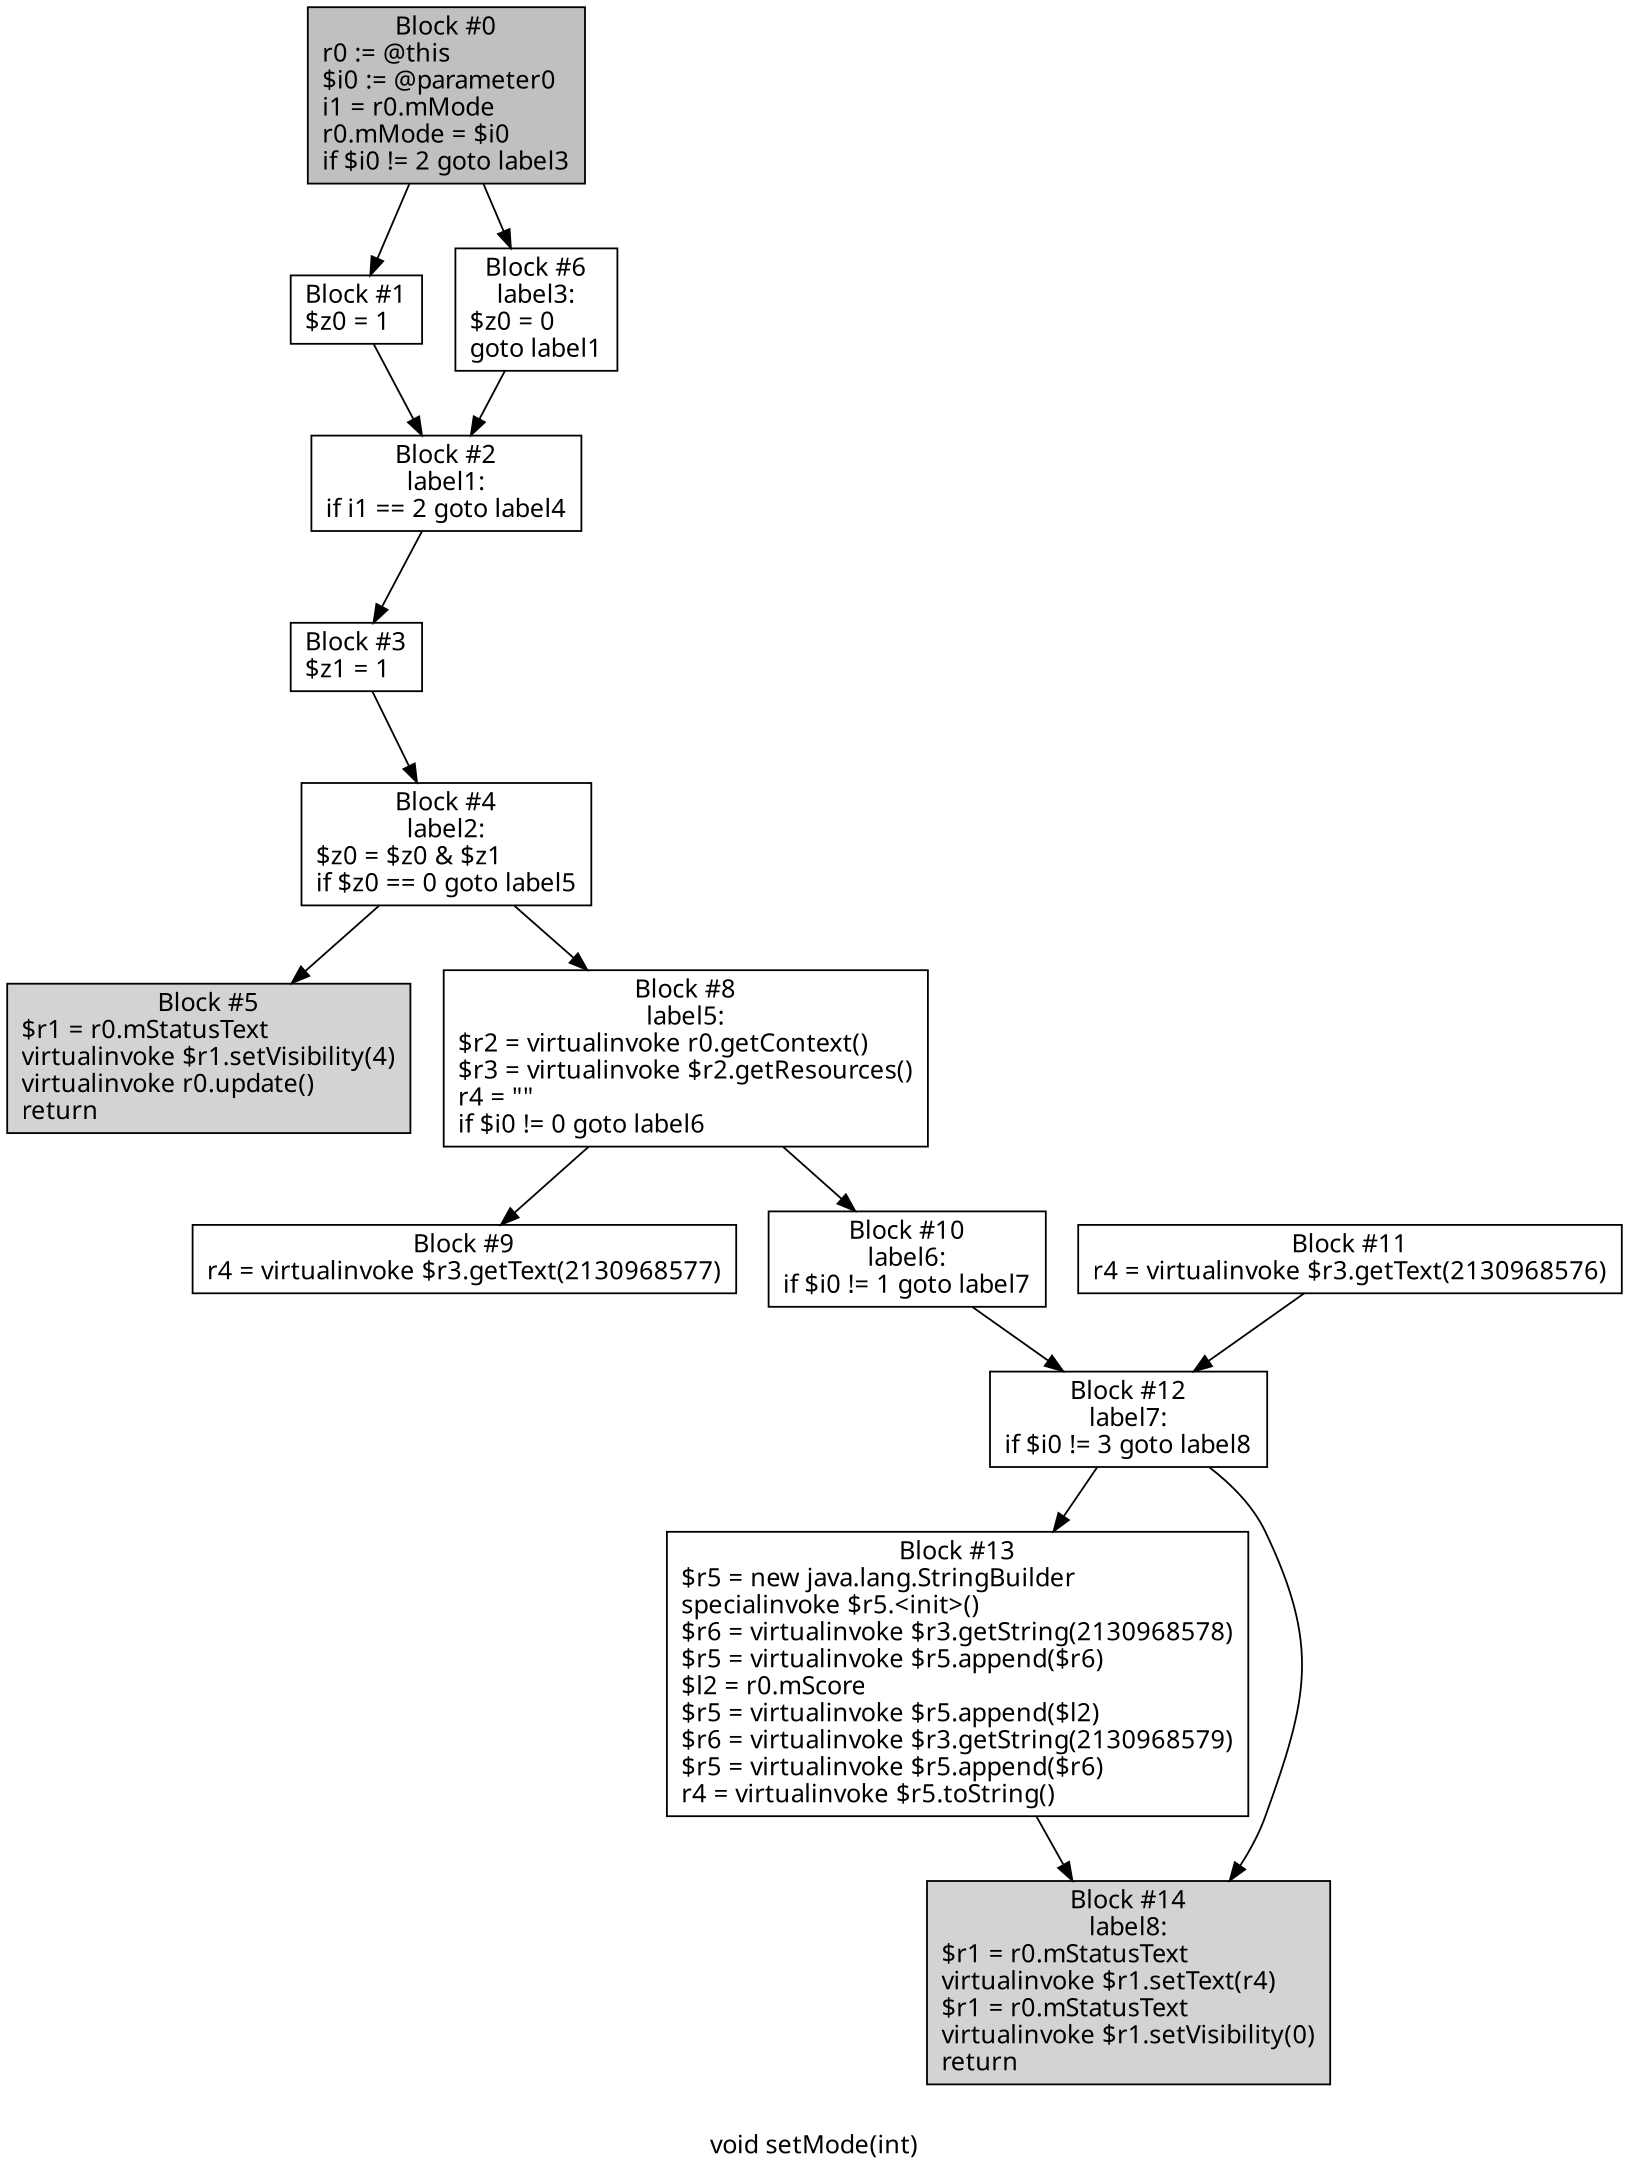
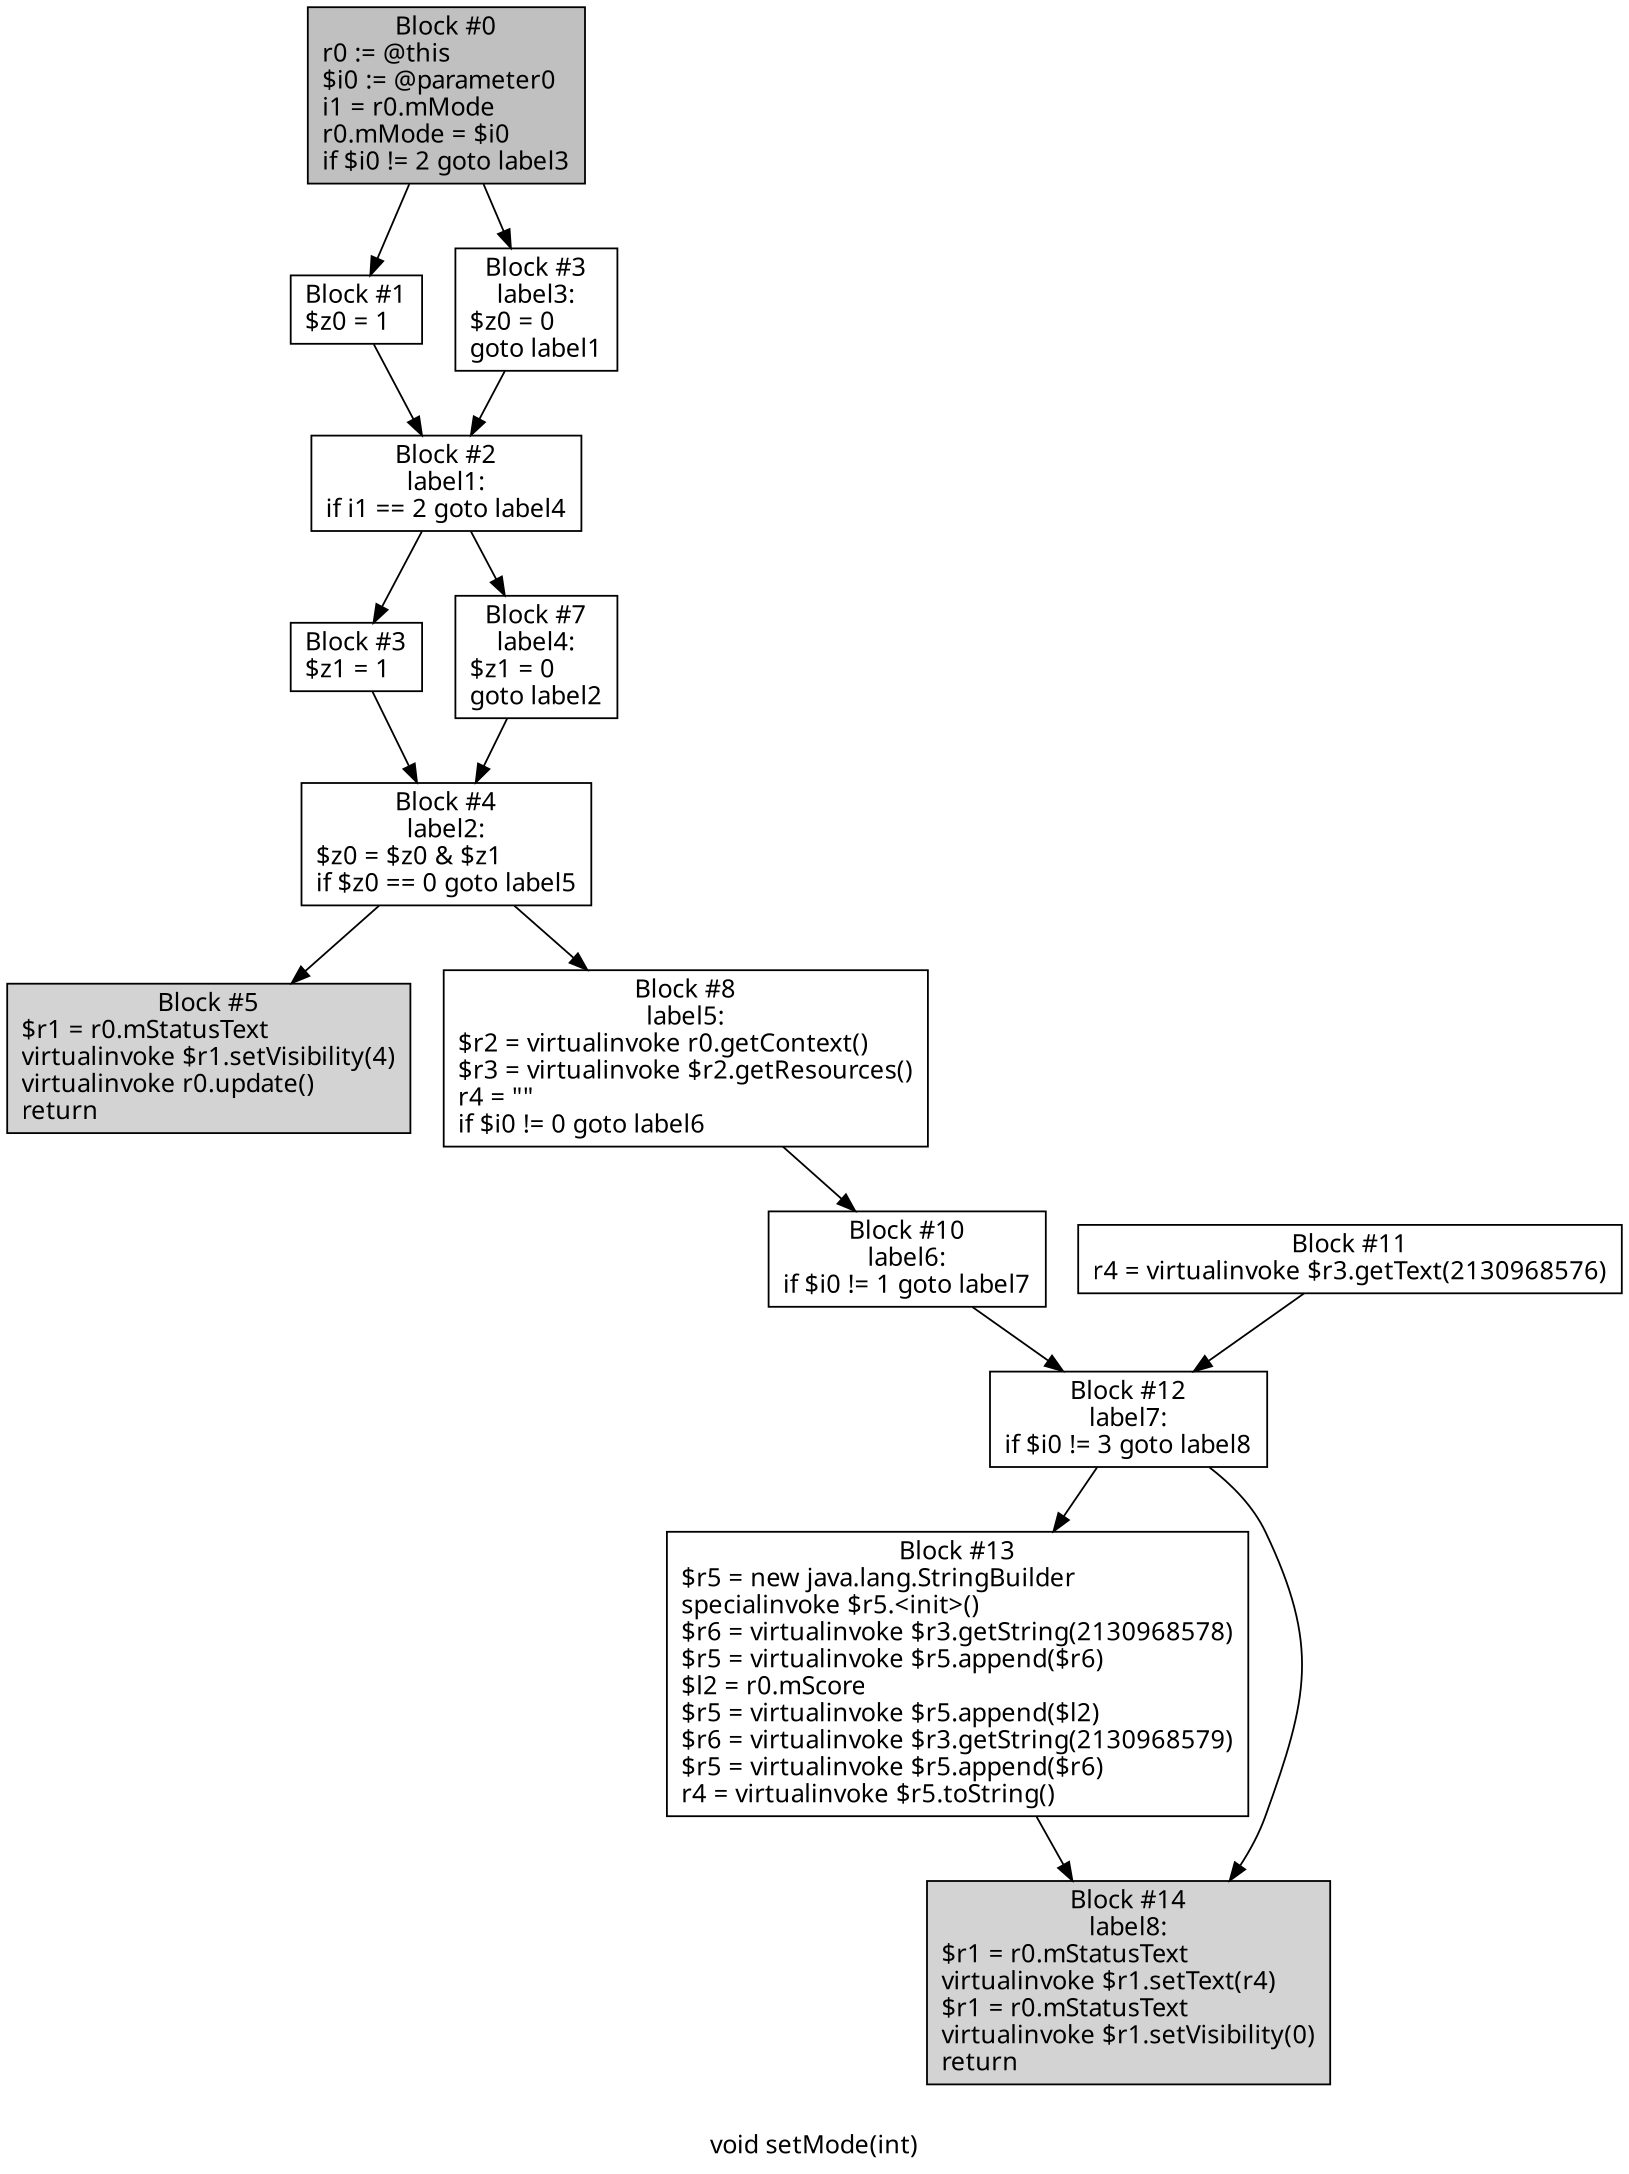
  digraph {
    fontname="Noto Sans"
    label="void setMode(int)"
    node [fontname="Noto Sans" shape=box]
    edge [fontname="Noto Sans"]
    n1 [fillcolor=gray label="Block #0\nr0 := @this\l$i0 := @parameter0\li1 = r0.mMode\lr0.mMode = $i0\lif $i0 != 2 goto label3\l" style=filled]
    n2 [label="Block #1\n$z0 = 1\l"]
-   n3 [label="Block #6\nlabel3:\n$z0 = 0\lgoto label1\l"]
+   n3 [label="Block #3\nlabel3:\n$z0 = 0\lgoto label1\l"]
    n4 [label="Block #2\nlabel1:\nif i1 == 2 goto label4\l"]
    n5 [label="Block #3\n$z1 = 1\l"]
+   n6 [label="Block #7\nlabel4:\n$z1 = 0\lgoto label2\l"]
    n7 [label="Block #4\nlabel2:\n$z0 = $z0 & $z1\lif $z0 == 0 goto label5\l"]
    n8 [fillcolor=lightgray label="Block #5\n$r1 = r0.mStatusText\lvirtualinvoke $r1.setVisibility(4)\lvirtualinvoke r0.update()\lreturn\l" style=filled]
    n9 [label="Block #8\nlabel5:\n$r2 = virtualinvoke r0.getContext()\l$r3 = virtualinvoke $r2.getResources()\lr4 = \"\"\lif $i0 != 0 goto label6\l"]
-   n10 [label="Block #9\nr4 = virtualinvoke $r3.getText(2130968577)\l"]
    n11 [label="Block #10\nlabel6:\nif $i0 != 1 goto label7\l"]
    n12 [label="Block #12\nlabel7:\nif $i0 != 3 goto label8\l"]
    n13 [label="Block #11\nr4 = virtualinvoke $r3.getText(2130968576)\l"]
    n14 [label="Block #13\n$r5 = new java.lang.StringBuilder\lspecialinvoke $r5.<init>()\l$r6 = virtualinvoke $r3.getString(2130968578)\l$r5 = virtualinvoke $r5.append($r6)\l$l2 = r0.mScore\l$r5 = virtualinvoke $r5.append($l2)\l$r6 = virtualinvoke $r3.getString(2130968579)\l$r5 = virtualinvoke $r5.append($r6)\lr4 = virtualinvoke $r5.toString()\l"]
    n15 [fillcolor=lightgray label="Block #14\nlabel8:\n$r1 = r0.mStatusText\lvirtualinvoke $r1.setText(r4)\l$r1 = r0.mStatusText\lvirtualinvoke $r1.setVisibility(0)\lreturn\l" style=filled]
    n1 -> n2
    n1 -> n3
    n2 -> n4
    n3 -> n4
    n4 -> n5
+   n4 -> n6
    n5 -> n7
+   n6 -> n7
    n7 -> n8
    n7 -> n9
-   n9 -> n10
    n9 -> n11
    n11 -> n12
    n12 -> n14
    n12 -> n15
    n13 -> n12
    n14 -> n15
  }
